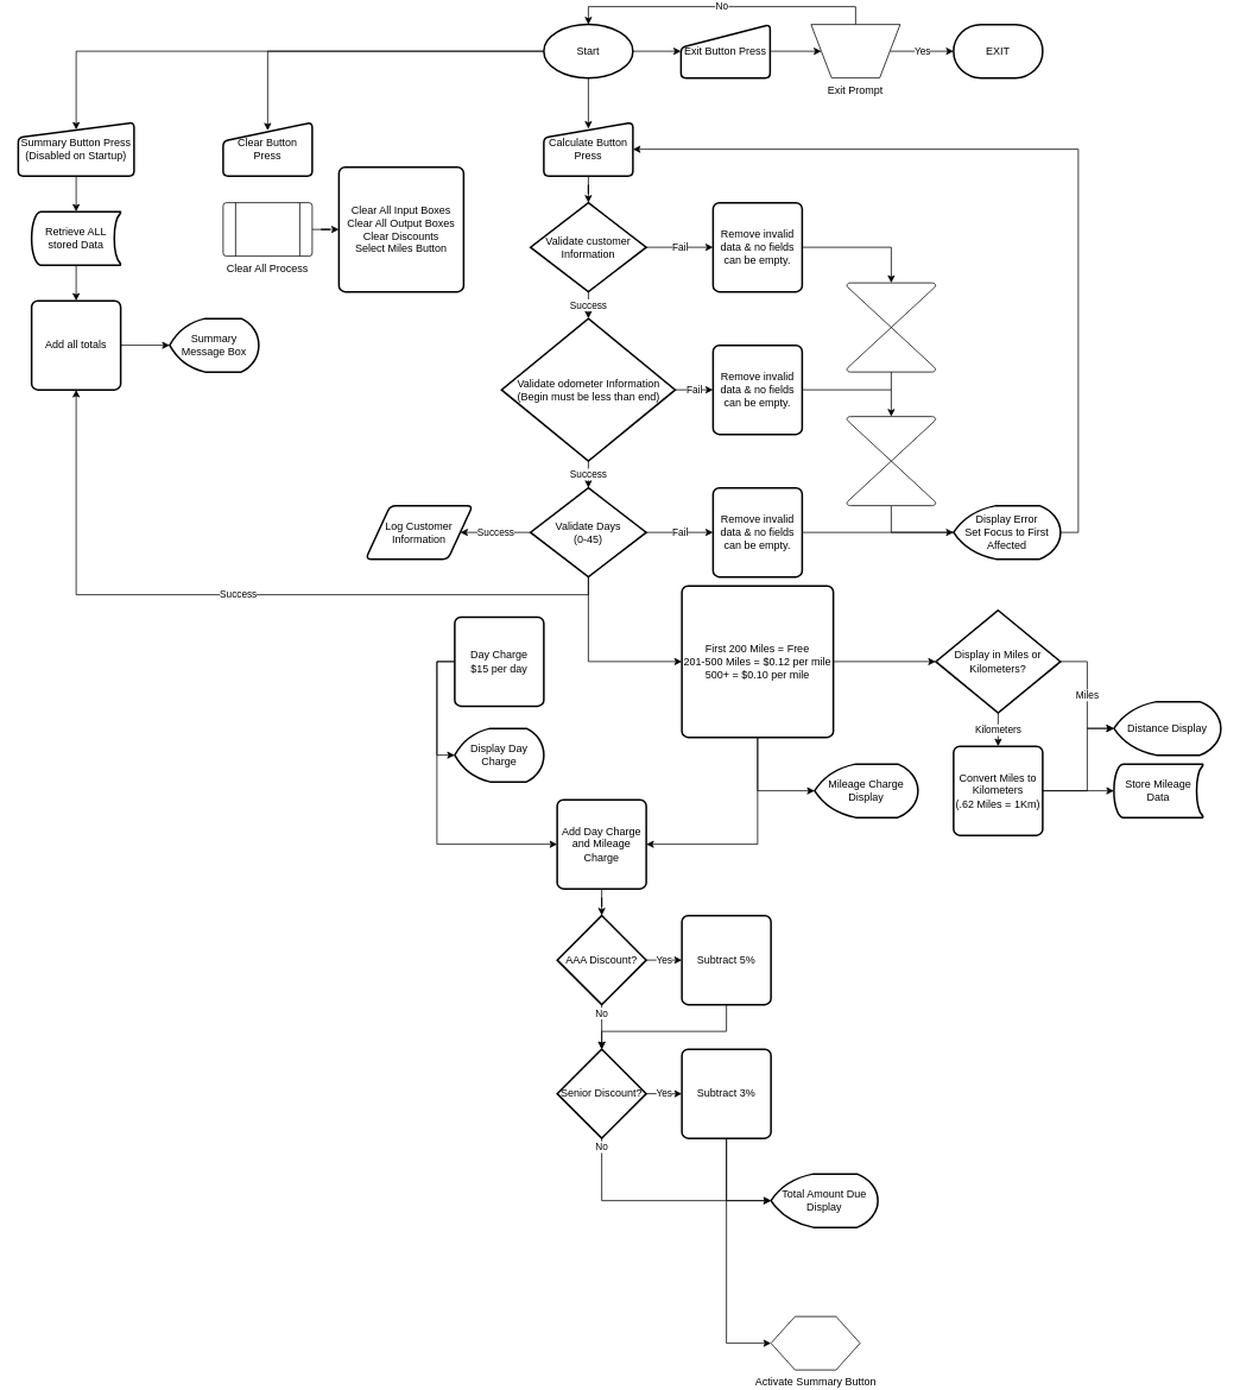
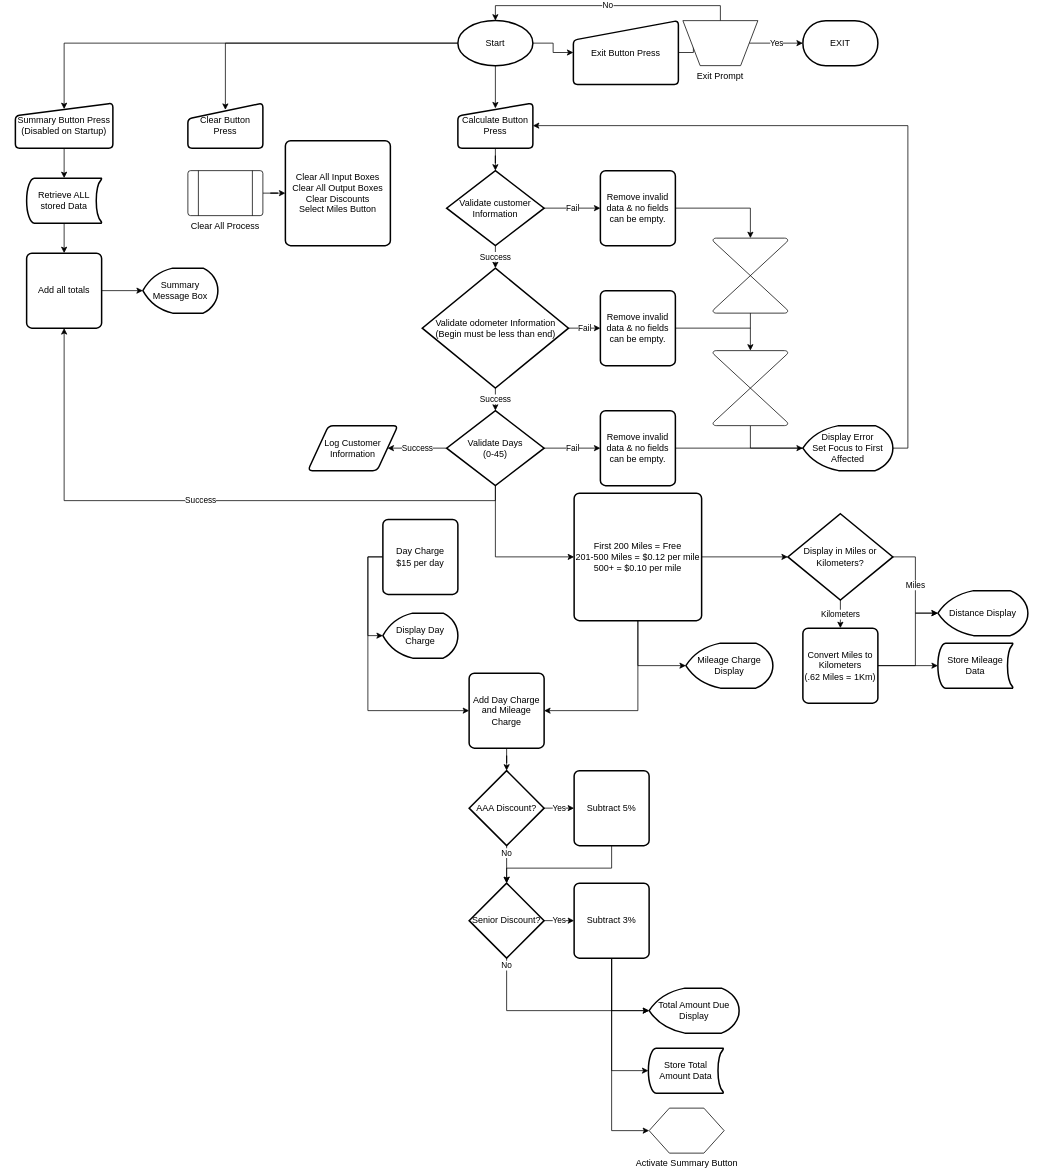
  <mxCell id="0" />
  <mxCell id="1" parent="0" />
  <mxCell id="2" style="edgeStyle=orthogonalEdgeStyle;rounded=0;orthogonalLoop=1;jettySize=auto;html=1;exitX=0.5;exitY=1;exitDx=0;exitDy=0;exitPerimeter=0;entryX=0.5;entryY=0.117;entryDx=0;entryDy=0;entryPerimeter=0;" edge="1" parent="1" source="6" target="8"><mxGeometry relative="1" as="geometry" /></mxCell>
  <mxCell id="3" style="edgeStyle=orthogonalEdgeStyle;rounded=0;orthogonalLoop=1;jettySize=auto;html=1;exitX=0;exitY=0.5;exitDx=0;exitDy=0;exitPerimeter=0;entryX=0.5;entryY=0.15;entryDx=0;entryDy=0;entryPerimeter=0;" edge="1" parent="1" source="6" target="66"><mxGeometry relative="1" as="geometry" /></mxCell>
  <mxCell id="4" value="" style="edgeStyle=orthogonalEdgeStyle;rounded=0;orthogonalLoop=1;jettySize=auto;html=1;" edge="1" parent="1" source="6" target="71"><mxGeometry relative="1" as="geometry" /></mxCell>
  <mxCell id="5" style="edgeStyle=orthogonalEdgeStyle;rounded=0;orthogonalLoop=1;jettySize=auto;html=1;exitX=0;exitY=0.5;exitDx=0;exitDy=0;exitPerimeter=0;entryX=0.5;entryY=0.133;entryDx=0;entryDy=0;entryPerimeter=0;" edge="1" parent="1" source="6" target="77"><mxGeometry relative="1" as="geometry" /></mxCell>
  <mxCell id="6" value="Start" style="strokeWidth=2;html=1;shape=mxgraph.flowchart.start_1;whiteSpace=wrap;" vertex="1" parent="1"><mxGeometry x="610" y="20" width="100" height="60" as="geometry" /></mxCell>
  <mxCell id="7" value="" style="edgeStyle=orthogonalEdgeStyle;rounded=0;orthogonalLoop=1;jettySize=auto;html=1;" edge="1" parent="1" source="8" target="11"><mxGeometry relative="1" as="geometry" /></mxCell>
  <mxCell id="8" value="Calculate Button Press" style="html=1;strokeWidth=2;shape=manualInput;whiteSpace=wrap;rounded=1;size=17;arcSize=11;" vertex="1" parent="1"><mxGeometry x="610" y="130" width="100" height="60" as="geometry" /></mxCell>
  <mxCell id="9" value="Success" style="edgeStyle=orthogonalEdgeStyle;rounded=0;orthogonalLoop=1;jettySize=auto;html=1;" edge="1" parent="1" source="11" target="14"><mxGeometry relative="1" as="geometry" /></mxCell>
  <mxCell id="10" value="Fail" style="edgeStyle=orthogonalEdgeStyle;rounded=0;orthogonalLoop=1;jettySize=auto;html=1;" edge="1" parent="1" source="11" target="21"><mxGeometry relative="1" as="geometry" /></mxCell>
  <mxCell id="11" value="Validate customer Information" style="strokeWidth=2;html=1;shape=mxgraph.flowchart.decision;whiteSpace=wrap;" vertex="1" parent="1"><mxGeometry x="595" y="220" width="130" height="100" as="geometry" /></mxCell>
  <mxCell id="12" value="Success" style="edgeStyle=orthogonalEdgeStyle;rounded=0;orthogonalLoop=1;jettySize=auto;html=1;" edge="1" parent="1" source="14" target="19"><mxGeometry relative="1" as="geometry" /></mxCell>
  <mxCell id="13" value="Fail" style="edgeStyle=orthogonalEdgeStyle;rounded=0;orthogonalLoop=1;jettySize=auto;html=1;" edge="1" parent="1" source="14" target="24"><mxGeometry relative="1" as="geometry" /></mxCell>
  <mxCell id="14" value="Validate odometer Information&lt;br&gt;(Begin must be less than end)" style="strokeWidth=2;html=1;shape=mxgraph.flowchart.decision;whiteSpace=wrap;" vertex="1" parent="1"><mxGeometry x="562.5" y="350" width="195" height="160" as="geometry" /></mxCell>
  <mxCell id="15" value="Fail" style="edgeStyle=orthogonalEdgeStyle;rounded=0;orthogonalLoop=1;jettySize=auto;html=1;" edge="1" parent="1" source="19" target="25"><mxGeometry relative="1" as="geometry" /></mxCell>
  <mxCell id="16" style="edgeStyle=orthogonalEdgeStyle;rounded=0;orthogonalLoop=1;jettySize=auto;html=1;exitX=0.5;exitY=1;exitDx=0;exitDy=0;exitPerimeter=0;entryX=0;entryY=0.5;entryDx=0;entryDy=0;" edge="1" parent="1" source="19" target="36"><mxGeometry relative="1" as="geometry" /></mxCell>
  <mxCell id="17" value="Success" style="edgeStyle=orthogonalEdgeStyle;rounded=0;orthogonalLoop=1;jettySize=auto;html=1;exitX=0.5;exitY=1;exitDx=0;exitDy=0;exitPerimeter=0;" edge="1" parent="1" source="19" target="82"><mxGeometry relative="1" as="geometry" /></mxCell>
  <mxCell id="18" value="Success" style="edgeStyle=orthogonalEdgeStyle;rounded=0;orthogonalLoop=1;jettySize=auto;html=1;" edge="1" parent="1" source="19" target="32"><mxGeometry relative="1" as="geometry" /></mxCell>
  <mxCell id="19" value="Validate Days&lt;br&gt;(0-45)" style="strokeWidth=2;html=1;shape=mxgraph.flowchart.decision;whiteSpace=wrap;" vertex="1" parent="1"><mxGeometry x="595" y="540" width="130" height="100" as="geometry" /></mxCell>
  <mxCell id="20" style="edgeStyle=orthogonalEdgeStyle;rounded=0;orthogonalLoop=1;jettySize=auto;html=1;exitX=1;exitY=0.5;exitDx=0;exitDy=0;entryX=0.5;entryY=0;entryDx=0;entryDy=0;entryPerimeter=0;" edge="1" parent="1" source="21" target="26"><mxGeometry relative="1" as="geometry" /></mxCell>
  <mxCell id="21" value="Remove invalid data &amp;amp; no fields can be empty." style="rounded=1;whiteSpace=wrap;html=1;absoluteArcSize=1;arcSize=14;strokeWidth=2;" vertex="1" parent="1"><mxGeometry x="800" y="220" width="100" height="100" as="geometry" /></mxCell>
  <mxCell id="22" style="edgeStyle=orthogonalEdgeStyle;rounded=0;orthogonalLoop=1;jettySize=auto;html=1;exitX=0.5;exitY=1;exitDx=0;exitDy=0;exitPerimeter=0;entryX=0;entryY=0.5;entryDx=0;entryDy=0;entryPerimeter=0;" edge="1" parent="1" source="23" target="28"><mxGeometry relative="1" as="geometry" /></mxCell>
  <mxCell id="23" value="" style="verticalLabelPosition=bottom;verticalAlign=top;html=1;shape=mxgraph.flowchart.collate;" vertex="1" parent="1"><mxGeometry x="950" y="460" width="100" height="100" as="geometry" /></mxCell>
  <mxCell id="24" value="Remove invalid data &amp;amp; no fields can be empty." style="rounded=1;whiteSpace=wrap;html=1;absoluteArcSize=1;arcSize=14;strokeWidth=2;" vertex="1" parent="1"><mxGeometry x="800" y="380" width="100" height="100" as="geometry" /></mxCell>
  <mxCell id="25" value="Remove invalid data &amp;amp; no fields can be empty." style="rounded=1;whiteSpace=wrap;html=1;absoluteArcSize=1;arcSize=14;strokeWidth=2;" vertex="1" parent="1"><mxGeometry x="800" y="540" width="100" height="100" as="geometry" /></mxCell>
  <mxCell id="26" value="" style="verticalLabelPosition=bottom;verticalAlign=top;html=1;shape=mxgraph.flowchart.collate;" vertex="1" parent="1"><mxGeometry x="950" y="310" width="100" height="100" as="geometry" /></mxCell>
  <mxCell id="27" style="edgeStyle=orthogonalEdgeStyle;rounded=0;orthogonalLoop=1;jettySize=auto;html=1;exitX=1;exitY=0.5;exitDx=0;exitDy=0;exitPerimeter=0;entryX=1;entryY=0.5;entryDx=0;entryDy=0;" edge="1" parent="1" source="28" target="8"><mxGeometry relative="1" as="geometry" /></mxCell>
  <mxCell id="28" value="Display Error&lt;br&gt;Set Focus to First Affected" style="strokeWidth=2;html=1;shape=mxgraph.flowchart.display;whiteSpace=wrap;" vertex="1" parent="1"><mxGeometry x="1070" y="560" width="120" height="60" as="geometry" /></mxCell>
  <mxCell id="29" value="" style="endArrow=classic;html=1;entryX=0.5;entryY=0;entryDx=0;entryDy=0;entryPerimeter=0;exitX=0.5;exitY=1;exitDx=0;exitDy=0;exitPerimeter=0;" edge="1" parent="1" source="26" target="23"><mxGeometry width="50" height="50" relative="1" as="geometry"><mxPoint x="940" y="430" as="sourcePoint" /><mxPoint x="990" y="380" as="targetPoint" /></mxGeometry></mxCell>
  <mxCell id="30" value="" style="endArrow=none;html=1;exitX=1;exitY=0.5;exitDx=0;exitDy=0;" edge="1" parent="1" source="24"><mxGeometry width="50" height="50" relative="1" as="geometry"><mxPoint x="940" y="430" as="sourcePoint" /><mxPoint x="1000" y="430" as="targetPoint" /></mxGeometry></mxCell>
  <mxCell id="31" value="" style="endArrow=none;html=1;exitX=1;exitY=0.5;exitDx=0;exitDy=0;entryX=0;entryY=0.5;entryDx=0;entryDy=0;entryPerimeter=0;" edge="1" parent="1" source="25" target="28"><mxGeometry width="50" height="50" relative="1" as="geometry"><mxPoint x="940" y="430" as="sourcePoint" /><mxPoint x="1000" y="590" as="targetPoint" /></mxGeometry></mxCell>
  <mxCell id="32" value="Log Customer Information" style="shape=parallelogram;html=1;strokeWidth=2;perimeter=parallelogramPerimeter;whiteSpace=wrap;rounded=1;arcSize=12;size=0.23;" vertex="1" parent="1"><mxGeometry x="410" y="560" width="120" height="60" as="geometry" /></mxCell>
  <mxCell id="33" value="" style="edgeStyle=orthogonalEdgeStyle;rounded=0;orthogonalLoop=1;jettySize=auto;html=1;entryX=0;entryY=0.5;entryDx=0;entryDy=0;entryPerimeter=0;" edge="1" parent="1" source="36" target="39"><mxGeometry relative="1" as="geometry"><mxPoint x="1015" y="735" as="targetPoint" /></mxGeometry></mxCell>
  <mxCell id="34" style="edgeStyle=orthogonalEdgeStyle;rounded=0;orthogonalLoop=1;jettySize=auto;html=1;exitX=0.5;exitY=1;exitDx=0;exitDy=0;entryX=0;entryY=0.5;entryDx=0;entryDy=0;entryPerimeter=0;" edge="1" parent="1" source="36" target="44"><mxGeometry relative="1" as="geometry" /></mxCell>
  <mxCell id="35" style="edgeStyle=orthogonalEdgeStyle;rounded=0;orthogonalLoop=1;jettySize=auto;html=1;exitX=0.5;exitY=1;exitDx=0;exitDy=0;entryX=1;entryY=0.5;entryDx=0;entryDy=0;" edge="1" parent="1" source="36" target="50"><mxGeometry relative="1" as="geometry" /></mxCell>
  <mxCell id="36" value="First 200 Miles = Free&lt;br&gt;201-500 Miles = $0.12 per mile&lt;br&gt;500+ = $0.10 per mile" style="rounded=1;whiteSpace=wrap;html=1;absoluteArcSize=1;arcSize=14;strokeWidth=2;" vertex="1" parent="1"><mxGeometry x="765" y="650" width="170" height="170" as="geometry" /></mxCell>
  <mxCell id="37" value="Miles" style="edgeStyle=orthogonalEdgeStyle;rounded=0;orthogonalLoop=1;jettySize=auto;html=1;" edge="1" parent="1" source="39" target="40"><mxGeometry relative="1" as="geometry" /></mxCell>
  <mxCell id="38" value="Kilometers" style="edgeStyle=orthogonalEdgeStyle;rounded=0;orthogonalLoop=1;jettySize=auto;html=1;" edge="1" parent="1" source="39" target="43"><mxGeometry relative="1" as="geometry" /></mxCell>
  <mxCell id="39" value="Display in Miles or Kilometers?" style="strokeWidth=2;html=1;shape=mxgraph.flowchart.decision;whiteSpace=wrap;" vertex="1" parent="1"><mxGeometry x="1050" y="677.5" width="140" height="115" as="geometry" /></mxCell>
  <mxCell id="40" value="Distance Display" style="strokeWidth=2;html=1;shape=mxgraph.flowchart.display;whiteSpace=wrap;" vertex="1" parent="1"><mxGeometry x="1250" y="780" width="120" height="60" as="geometry" /></mxCell>
  <mxCell id="41" value="" style="edgeStyle=orthogonalEdgeStyle;rounded=0;orthogonalLoop=1;jettySize=auto;html=1;entryX=0;entryY=0.5;entryDx=0;entryDy=0;entryPerimeter=0;" edge="1" parent="1" source="43" target="40"><mxGeometry relative="1" as="geometry"><mxPoint x="1260" y="880" as="targetPoint" /><Array as="points"><mxPoint x="1220" y="880" /><mxPoint x="1220" y="810" /></Array></mxGeometry></mxCell>
  <mxCell id="42" style="edgeStyle=orthogonalEdgeStyle;rounded=0;orthogonalLoop=1;jettySize=auto;html=1;exitX=1;exitY=0.5;exitDx=0;exitDy=0;entryX=0;entryY=0.5;entryDx=0;entryDy=0;entryPerimeter=0;" edge="1" parent="1" source="43" target="64"><mxGeometry relative="1" as="geometry" /></mxCell>
  <mxCell id="43" value="Convert Miles to Kilometers&lt;br&gt;(.62 Miles = 1Km)" style="rounded=1;whiteSpace=wrap;html=1;absoluteArcSize=1;arcSize=14;strokeWidth=2;" vertex="1" parent="1"><mxGeometry x="1070" y="830" width="100" height="100" as="geometry" /></mxCell>
  <mxCell id="44" value="Mileage Charge Display" style="strokeWidth=2;html=1;shape=mxgraph.flowchart.display;whiteSpace=wrap;" vertex="1" parent="1"><mxGeometry x="914" y="850" width="116" height="60" as="geometry" /></mxCell>
  <mxCell id="45" style="edgeStyle=orthogonalEdgeStyle;rounded=0;orthogonalLoop=1;jettySize=auto;html=1;exitX=0;exitY=0.5;exitDx=0;exitDy=0;entryX=0;entryY=0.5;entryDx=0;entryDy=0;entryPerimeter=0;" edge="1" parent="1" source="47" target="48"><mxGeometry relative="1" as="geometry" /></mxCell>
  <mxCell id="46" style="edgeStyle=orthogonalEdgeStyle;rounded=0;orthogonalLoop=1;jettySize=auto;html=1;exitX=0;exitY=0.5;exitDx=0;exitDy=0;entryX=0;entryY=0.5;entryDx=0;entryDy=0;" edge="1" parent="1" source="47" target="50"><mxGeometry relative="1" as="geometry" /></mxCell>
  <mxCell id="47" value="Day Charge&lt;br&gt;$15 per day" style="rounded=1;whiteSpace=wrap;html=1;absoluteArcSize=1;arcSize=14;strokeWidth=2;" vertex="1" parent="1"><mxGeometry x="510" y="685" width="100" height="100" as="geometry" /></mxCell>
  <mxCell id="48" value="Display Day Charge" style="strokeWidth=2;html=1;shape=mxgraph.flowchart.display;whiteSpace=wrap;rotation=0;" vertex="1" parent="1"><mxGeometry x="510" y="810" width="100" height="60" as="geometry" /></mxCell>
  <mxCell id="49" style="edgeStyle=orthogonalEdgeStyle;rounded=0;orthogonalLoop=1;jettySize=auto;html=1;exitX=0.5;exitY=1;exitDx=0;exitDy=0;" edge="1" parent="1" source="50" target="53"><mxGeometry relative="1" as="geometry" /></mxCell>
  <mxCell id="50" value="Add Day Charge and Mileage Charge" style="rounded=1;whiteSpace=wrap;html=1;absoluteArcSize=1;arcSize=14;strokeWidth=2;" vertex="1" parent="1"><mxGeometry x="625" y="890" width="100" height="100" as="geometry" /></mxCell>
  <mxCell id="51" value="Yes" style="edgeStyle=orthogonalEdgeStyle;rounded=0;orthogonalLoop=1;jettySize=auto;html=1;" edge="1" parent="1" source="53" target="55"><mxGeometry relative="1" as="geometry" /></mxCell>
  <mxCell id="52" value="No" style="edgeStyle=orthogonalEdgeStyle;rounded=0;orthogonalLoop=1;jettySize=auto;html=1;" edge="1" parent="1" source="53" target="58"><mxGeometry x="-0.6" relative="1" as="geometry"><mxPoint x="675" y="1140" as="targetPoint" /><mxPoint as="offset" /></mxGeometry></mxCell>
  <mxCell id="53" value="AAA Discount?" style="strokeWidth=2;html=1;shape=mxgraph.flowchart.decision;whiteSpace=wrap;" vertex="1" parent="1"><mxGeometry x="625" y="1020" width="100" height="100" as="geometry" /></mxCell>
  <mxCell id="54" style="edgeStyle=orthogonalEdgeStyle;rounded=0;orthogonalLoop=1;jettySize=auto;html=1;exitX=0.5;exitY=1;exitDx=0;exitDy=0;entryX=0.5;entryY=0;entryDx=0;entryDy=0;entryPerimeter=0;" edge="1" parent="1" source="55" target="58"><mxGeometry relative="1" as="geometry"><Array as="points"><mxPoint x="815" y="1150" /><mxPoint x="675" y="1150" /></Array></mxGeometry></mxCell>
  <mxCell id="55" value="Subtract 5%" style="rounded=1;whiteSpace=wrap;html=1;absoluteArcSize=1;arcSize=14;strokeWidth=2;" vertex="1" parent="1"><mxGeometry x="765" y="1020" width="100" height="100" as="geometry" /></mxCell>
  <mxCell id="56" value="Yes" style="edgeStyle=orthogonalEdgeStyle;rounded=0;orthogonalLoop=1;jettySize=auto;html=1;" edge="1" parent="1" source="58" target="62"><mxGeometry relative="1" as="geometry" /></mxCell>
  <mxCell id="57" value="No" style="edgeStyle=orthogonalEdgeStyle;rounded=0;orthogonalLoop=1;jettySize=auto;html=1;exitX=0.5;exitY=1;exitDx=0;exitDy=0;exitPerimeter=0;entryX=0;entryY=0.5;entryDx=0;entryDy=0;entryPerimeter=0;" edge="1" parent="1" source="58" target="63"><mxGeometry x="-0.923" relative="1" as="geometry"><mxPoint as="offset" /></mxGeometry></mxCell>
  <mxCell id="58" value="Senior Discount?" style="strokeWidth=2;html=1;shape=mxgraph.flowchart.decision;whiteSpace=wrap;" vertex="1" parent="1"><mxGeometry x="625" y="1170" width="100" height="100" as="geometry" /></mxCell>
  <mxCell id="59" style="edgeStyle=orthogonalEdgeStyle;rounded=0;orthogonalLoop=1;jettySize=auto;html=1;exitX=0.5;exitY=1;exitDx=0;exitDy=0;entryX=0;entryY=0.5;entryDx=0;entryDy=0;entryPerimeter=0;" edge="1" parent="1" source="62" target="63"><mxGeometry relative="1" as="geometry" /></mxCell>
+ <mxCell id="60" style="edgeStyle=orthogonalEdgeStyle;rounded=0;orthogonalLoop=1;jettySize=auto;html=1;exitX=0.5;exitY=1;exitDx=0;exitDy=0;entryX=0;entryY=0.5;entryDx=0;entryDy=0;entryPerimeter=0;" edge="1" parent="1" source="62" target="65"><mxGeometry relative="1" as="geometry" /></mxCell>
  <mxCell id="61" style="edgeStyle=orthogonalEdgeStyle;rounded=0;orthogonalLoop=1;jettySize=auto;html=1;exitX=0.5;exitY=1;exitDx=0;exitDy=0;entryX=0;entryY=0.5;entryDx=0;entryDy=0;" edge="1" parent="1" source="62" target="78"><mxGeometry relative="1" as="geometry" /></mxCell>
  <mxCell id="62" value="Subtract 3%" style="rounded=1;whiteSpace=wrap;html=1;absoluteArcSize=1;arcSize=14;strokeWidth=2;" vertex="1" parent="1"><mxGeometry x="765" y="1170" width="100" height="100" as="geometry" /></mxCell>
  <mxCell id="63" value="Total Amount Due Display" style="strokeWidth=2;html=1;shape=mxgraph.flowchart.display;whiteSpace=wrap;" vertex="1" parent="1"><mxGeometry x="865" y="1310" width="120" height="60" as="geometry" /></mxCell>
  <mxCell id="64" value="Store Mileage Data" style="strokeWidth=2;html=1;shape=mxgraph.flowchart.stored_data;whiteSpace=wrap;" vertex="1" parent="1"><mxGeometry x="1250" y="850" width="100" height="60" as="geometry" /></mxCell>
+ <mxCell id="65" value="Store Total Amount Data" style="strokeWidth=2;html=1;shape=mxgraph.flowchart.stored_data;whiteSpace=wrap;" vertex="1" parent="1"><mxGeometry x="864" y="1390" width="100" height="60" as="geometry" /></mxCell>
  <mxCell id="66" value="Clear Button Press" style="html=1;strokeWidth=2;shape=manualInput;whiteSpace=wrap;rounded=1;size=21;arcSize=11;" vertex="1" parent="1"><mxGeometry x="250" y="130" width="100" height="60" as="geometry" /></mxCell>
  <mxCell id="67" value="" style="edgeStyle=orthogonalEdgeStyle;rounded=0;orthogonalLoop=1;jettySize=auto;html=1;" edge="1" parent="1" source="68" target="69"><mxGeometry relative="1" as="geometry" /></mxCell>
  <mxCell id="68" value="Clear All Process" style="verticalLabelPosition=bottom;verticalAlign=top;html=1;shape=process;whiteSpace=wrap;rounded=1;size=0.14;arcSize=6;" vertex="1" parent="1"><mxGeometry x="250" y="220" width="100" height="60" as="geometry" /></mxCell>
  <mxCell id="69" value="Clear All Input Boxes&lt;br&gt;Clear All Output Boxes&lt;br&gt;Clear Discounts&lt;br&gt;Select Miles Button" style="rounded=1;whiteSpace=wrap;html=1;absoluteArcSize=1;arcSize=14;strokeWidth=2;" vertex="1" parent="1"><mxGeometry x="380" y="180" width="140" height="140" as="geometry" /></mxCell>
  <mxCell id="70" value="" style="edgeStyle=orthogonalEdgeStyle;rounded=0;orthogonalLoop=1;jettySize=auto;html=1;" edge="1" parent="1" source="71" target="74"><mxGeometry relative="1" as="geometry" /></mxCell>
- <mxCell id="71" value="Exit Button Press" style="html=1;strokeWidth=2;shape=manualInput;whiteSpace=wrap;rounded=1;size=26;arcSize=11;" vertex="1" parent="1"><mxGeometry x="764" y="20" width="100" height="60" as="geometry" /></mxCell>
+ <mxCell id="71" value="Exit Button Press" style="html=1;strokeWidth=2;shape=manualInput;whiteSpace=wrap;rounded=1;size=26;arcSize=11;" vertex="1" parent="1"><mxGeometry x="764" y="20" width="140" height="85" as="geometry" /></mxCell>
  <mxCell id="72" value="Yes" style="edgeStyle=orthogonalEdgeStyle;rounded=0;orthogonalLoop=1;jettySize=auto;html=1;" edge="1" parent="1" source="74" target="75"><mxGeometry relative="1" as="geometry" /></mxCell>
  <mxCell id="73" value="No" style="edgeStyle=orthogonalEdgeStyle;rounded=0;orthogonalLoop=1;jettySize=auto;html=1;exitX=0.5;exitY=0;exitDx=0;exitDy=0;entryX=0.5;entryY=0;entryDx=0;entryDy=0;entryPerimeter=0;" edge="1" parent="1" source="74" target="6"><mxGeometry relative="1" as="geometry" /></mxCell>
  <mxCell id="74" value="Exit Prompt" style="verticalLabelPosition=bottom;verticalAlign=top;html=1;shape=trapezoid;perimeter=trapezoidPerimeter;whiteSpace=wrap;size=0.23;arcSize=10;flipV=1;" vertex="1" parent="1"><mxGeometry x="910" y="20" width="100" height="60" as="geometry" /></mxCell>
  <mxCell id="75" value="EXIT" style="strokeWidth=2;html=1;shape=mxgraph.flowchart.terminator;whiteSpace=wrap;" vertex="1" parent="1"><mxGeometry x="1070" y="20" width="100" height="60" as="geometry" /></mxCell>
  <mxCell id="76" value="" style="edgeStyle=orthogonalEdgeStyle;rounded=0;orthogonalLoop=1;jettySize=auto;html=1;" edge="1" parent="1" source="77" target="80"><mxGeometry relative="1" as="geometry" /></mxCell>
  <mxCell id="77" value="Summary Button Press&lt;br&gt;(Disabled on Startup)" style="html=1;strokeWidth=2;shape=manualInput;whiteSpace=wrap;rounded=1;size=17;arcSize=11;" vertex="1" parent="1"><mxGeometry x="20" y="130" width="130" height="60" as="geometry" /></mxCell>
  <mxCell id="78" value="Activate Summary Button" style="verticalLabelPosition=bottom;verticalAlign=top;html=1;shape=hexagon;perimeter=hexagonPerimeter2;arcSize=6;size=0.27;" vertex="1" parent="1"><mxGeometry x="865" y="1470" width="100" height="60" as="geometry" /></mxCell>
  <mxCell id="79" value="" style="edgeStyle=orthogonalEdgeStyle;rounded=0;orthogonalLoop=1;jettySize=auto;html=1;" edge="1" parent="1" source="80" target="82"><mxGeometry relative="1" as="geometry" /></mxCell>
  <mxCell id="80" value="Retrieve ALL stored Data" style="strokeWidth=2;html=1;shape=mxgraph.flowchart.stored_data;whiteSpace=wrap;" vertex="1" parent="1"><mxGeometry x="35" y="230" width="100" height="60" as="geometry" /></mxCell>
  <mxCell id="81" value="" style="edgeStyle=orthogonalEdgeStyle;rounded=0;orthogonalLoop=1;jettySize=auto;html=1;" edge="1" parent="1" source="82" target="83"><mxGeometry relative="1" as="geometry" /></mxCell>
  <mxCell id="82" value="Add all totals" style="rounded=1;whiteSpace=wrap;html=1;absoluteArcSize=1;arcSize=14;strokeWidth=2;" vertex="1" parent="1"><mxGeometry x="35" y="330" width="100" height="100" as="geometry" /></mxCell>
  <mxCell id="83" value="Summary Message Box" style="strokeWidth=2;html=1;shape=mxgraph.flowchart.display;whiteSpace=wrap;" vertex="1" parent="1"><mxGeometry x="190" y="350" width="100" height="60" as="geometry" /></mxCell>
